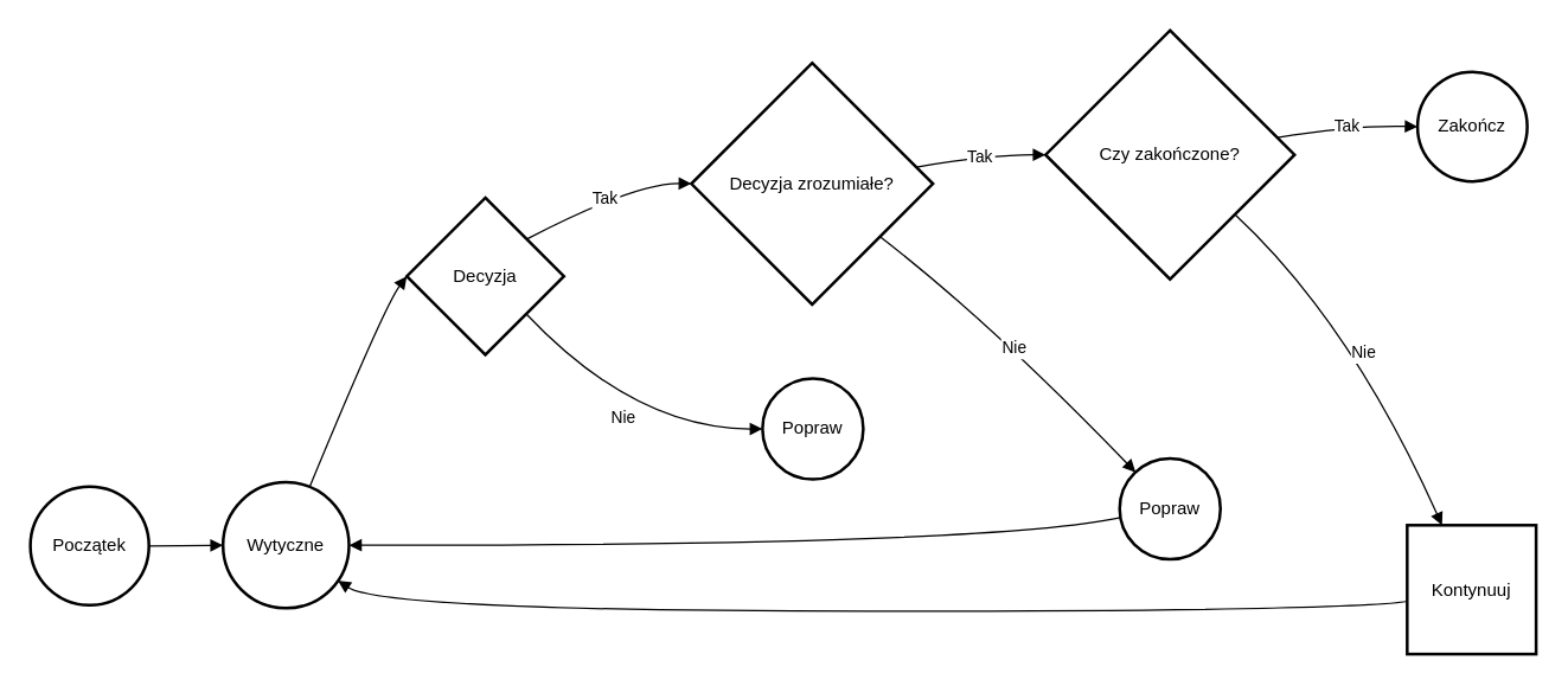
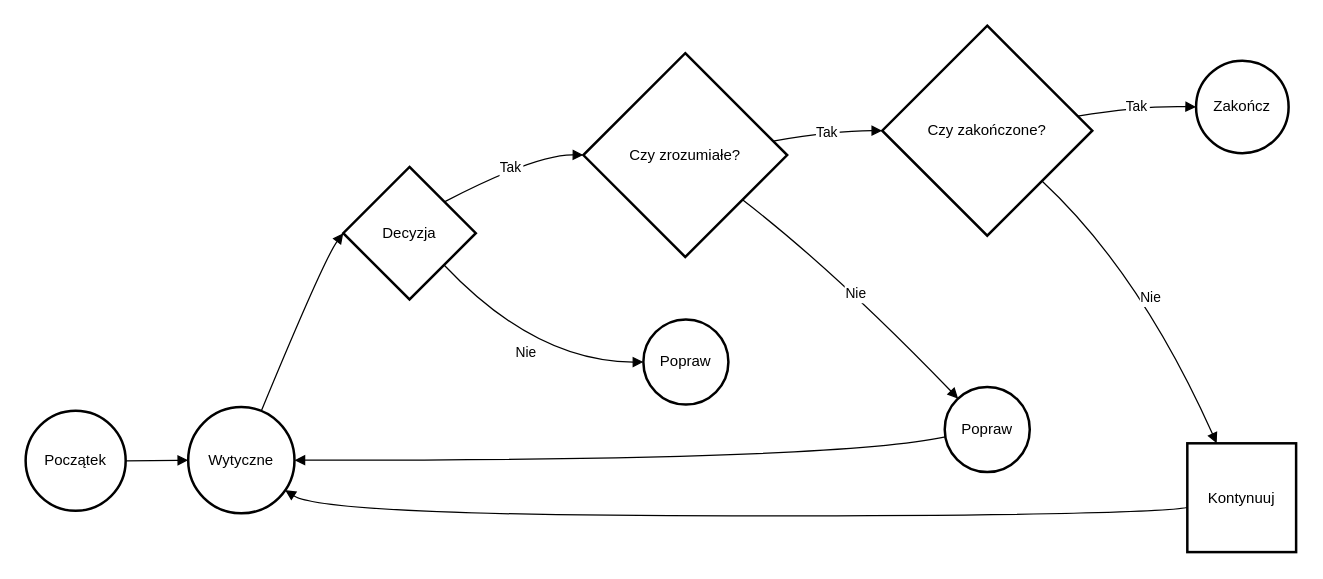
  <mxCell id="0" />
  <mxCell id="1" parent="0" />
  <mxCell id="2" value="Początek" style="ellipse;aspect=fixed;strokeWidth=2;whiteSpace=wrap;" vertex="1" parent="1"><mxGeometry y="328" width="80" height="80" as="geometry" x="20" /></mxCell>
  <mxCell id="3" value="Wytyczne" style="ellipse;aspect=fixed;strokeWidth=2;whiteSpace=wrap;" vertex="1" parent="1"><mxGeometry x="150" y="325" width="85" height="85" as="geometry" /></mxCell>
  <mxCell id="4" value="Decyzja" style="rhombus;strokeWidth=2;whiteSpace=wrap;" vertex="1" parent="1"><mxGeometry x="274" y="133" width="106" height="106" as="geometry" /></mxCell>
- <mxCell id="5" value="Decyzja zrozumiałe?" style="rhombus;strokeWidth=2;whiteSpace=wrap;" vertex="1" parent="1"><mxGeometry x="466" y="42" width="163" height="163" as="geometry" /></mxCell>
+ <mxCell id="5" value="Czy zrozumiałe?" style="rhombus;strokeWidth=2;whiteSpace=wrap;" vertex="1" parent="1"><mxGeometry x="466" y="42" width="163" height="163" as="geometry" /></mxCell>
  <mxCell id="6" value="Popraw" style="ellipse;aspect=fixed;strokeWidth=2;whiteSpace=wrap;" vertex="1" parent="1"><mxGeometry x="514" y="255" width="68" height="68" as="geometry" /></mxCell>
  <mxCell id="7" value="Czy zakończone?" style="rhombus;strokeWidth=2;whiteSpace=wrap;" vertex="1" parent="1"><mxGeometry x="705" width="168" height="168" as="geometry" y="20" /></mxCell>
  <mxCell id="8" value="Popraw" style="ellipse;aspect=fixed;strokeWidth=2;whiteSpace=wrap;" vertex="1" parent="1"><mxGeometry x="755" y="309" width="68" height="68" as="geometry" /></mxCell>
  <mxCell id="9" value="Zakończ" style="ellipse;aspect=fixed;strokeWidth=2;whiteSpace=wrap;" vertex="1" parent="1"><mxGeometry x="956" y="48" width="74" height="74" as="geometry" /></mxCell>
  <mxCell id="10" value="Kontynuuj" style="aspect=fixed;strokeWidth=2;whiteSpace=wrap;rounded=0;" vertex="1" parent="1"><mxGeometry x="949" y="354" width="87" height="87" as="geometry" /></mxCell>
  <mxCell id="11" value="" style="curved=1;startArrow=none;endArrow=block;exitX=1;exitY=0.5;entryX=0;entryY=0.5;" edge="1" parent="1" source="2" target="3"><mxGeometry relative="1" as="geometry"><Array as="points" /></mxGeometry></mxCell>
  <mxCell id="12" value="" style="curved=1;startArrow=none;endArrow=block;exitX=0.7;exitY=0;entryX=0;entryY=0.5;" edge="1" parent="1" source="3" target="4"><mxGeometry relative="1" as="geometry"><Array as="points"><mxPoint x="259" y="206" /></Array></mxGeometry></mxCell>
  <mxCell id="13" value="Tak" style="curved=1;startArrow=none;endArrow=block;exitX=1;exitY=0.05;entryX=0;entryY=0.5;" edge="1" parent="1" source="4" target="5"><mxGeometry relative="1" as="geometry"><Array as="points"><mxPoint x="428" y="123" /></Array></mxGeometry></mxCell>
  <mxCell id="14" value="Nie" style="curved=1;startArrow=none;endArrow=block;exitX=1;exitY=0.96;entryX=-0.01;entryY=0.5;" edge="1" parent="1" source="4" target="6"><mxGeometry relative="1" as="geometry"><Array as="points"><mxPoint x="428" y="289" /></Array></mxGeometry></mxCell>
  <mxCell id="15" value="Tak" style="curved=1;startArrow=none;endArrow=block;exitX=1;exitY=0.42;entryX=0;entryY=0.5;" edge="1" parent="1" source="5" target="7"><mxGeometry relative="1" as="geometry"><Array as="points"><mxPoint x="667" y="104" /></Array></mxGeometry></mxCell>
  <mxCell id="16" value="Nie" style="curved=1;startArrow=none;endArrow=block;exitX=1;exitY=0.89;entryX=0.02;entryY=0;" edge="1" parent="1" source="5" target="8"><mxGeometry relative="1" as="geometry"><Array as="points"><mxPoint x="667" y="216" /></Array></mxGeometry></mxCell>
  <mxCell id="17" value="Tak" style="curved=1;startArrow=none;endArrow=block;exitX=1;exitY=0.42;entryX=-0.01;entryY=0.49;" edge="1" parent="1" source="7" target="9"><mxGeometry relative="1" as="geometry"><Array as="points"><mxPoint x="911" y="84" /></Array></mxGeometry></mxCell>
  <mxCell id="18" value="Nie" style="curved=1;startArrow=none;endArrow=block;exitX=1;exitY=0.96;entryX=0.27;entryY=0;" edge="1" parent="1" source="7" target="10"><mxGeometry relative="1" as="geometry"><Array as="points"><mxPoint x="911" y="217" /></Array></mxGeometry></mxCell>
  <mxCell id="19" value="" style="curved=1;startArrow=none;endArrow=block;exitX=0;exitY=0.6;entryX=0.99;entryY=0.5;" edge="1" parent="1" source="8" target="3"><mxGeometry relative="1" as="geometry"><Array as="points"><mxPoint x="667" y="368" /></Array></mxGeometry></mxCell>
  <mxCell id="20" value="" style="curved=1;startArrow=none;endArrow=block;exitX=0;exitY=0.59;entryX=0.99;entryY=0.83;" edge="1" parent="1" source="10" target="3"><mxGeometry relative="1" as="geometry"><Array as="points"><mxPoint x="911" y="412" /><mxPoint x="259" y="412" /></Array></mxGeometry></mxCell>
